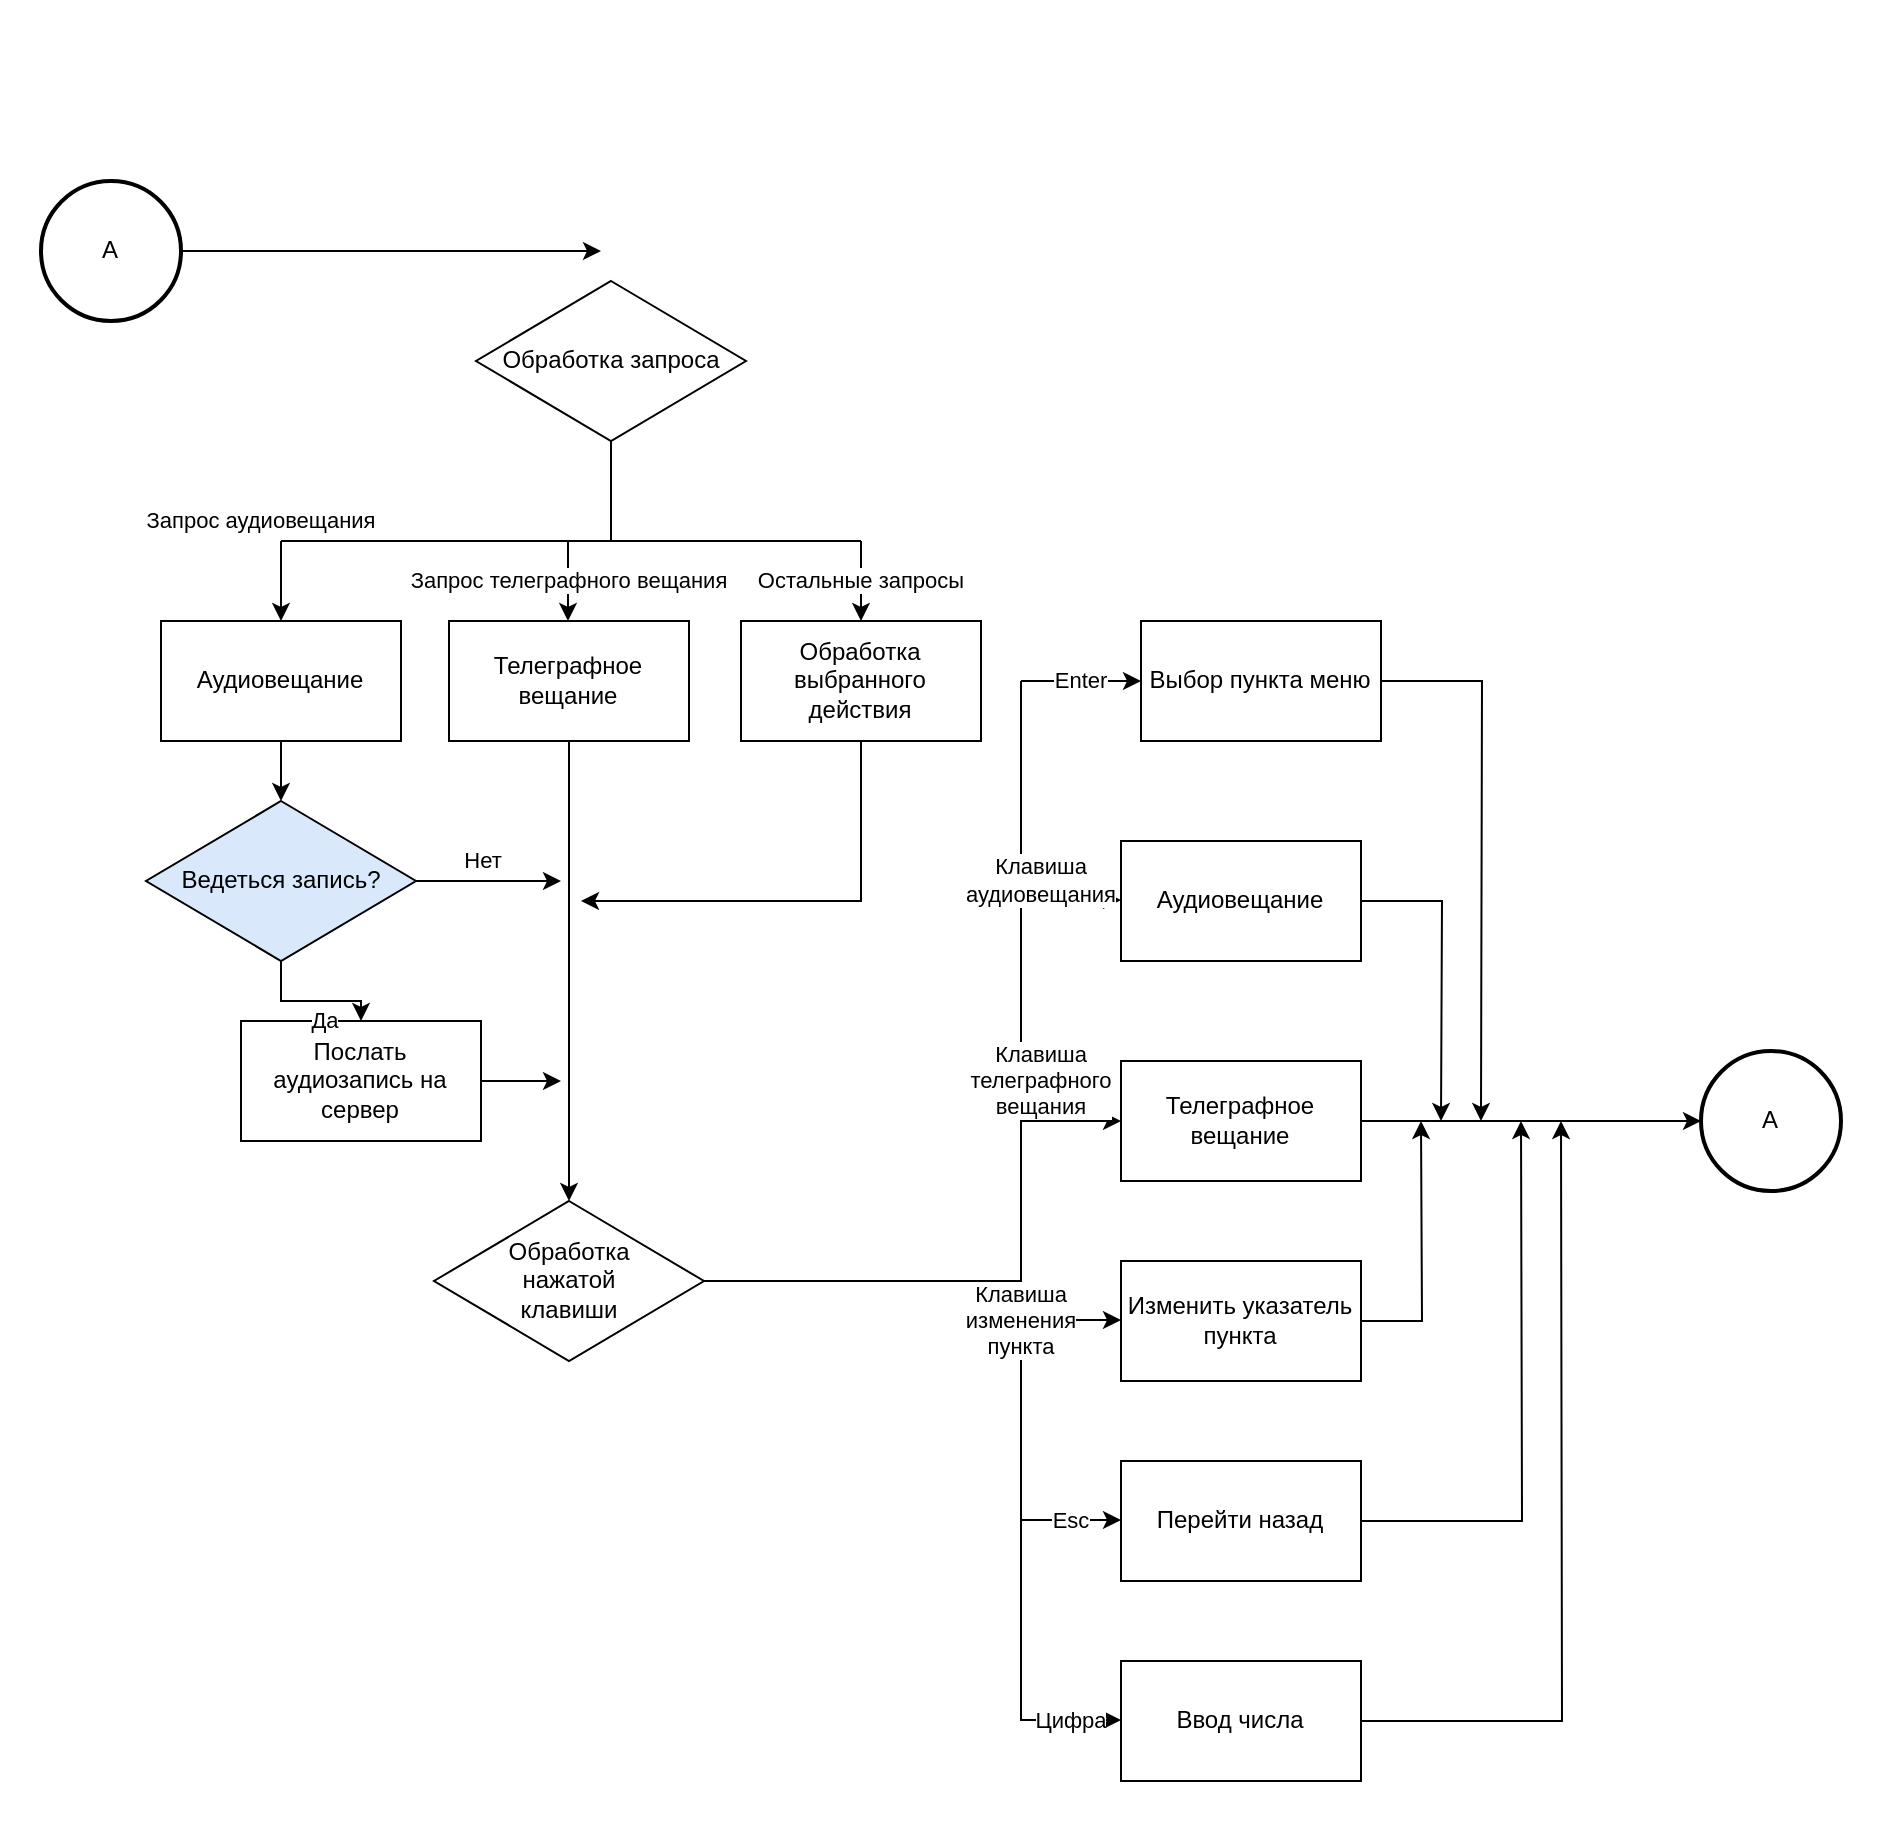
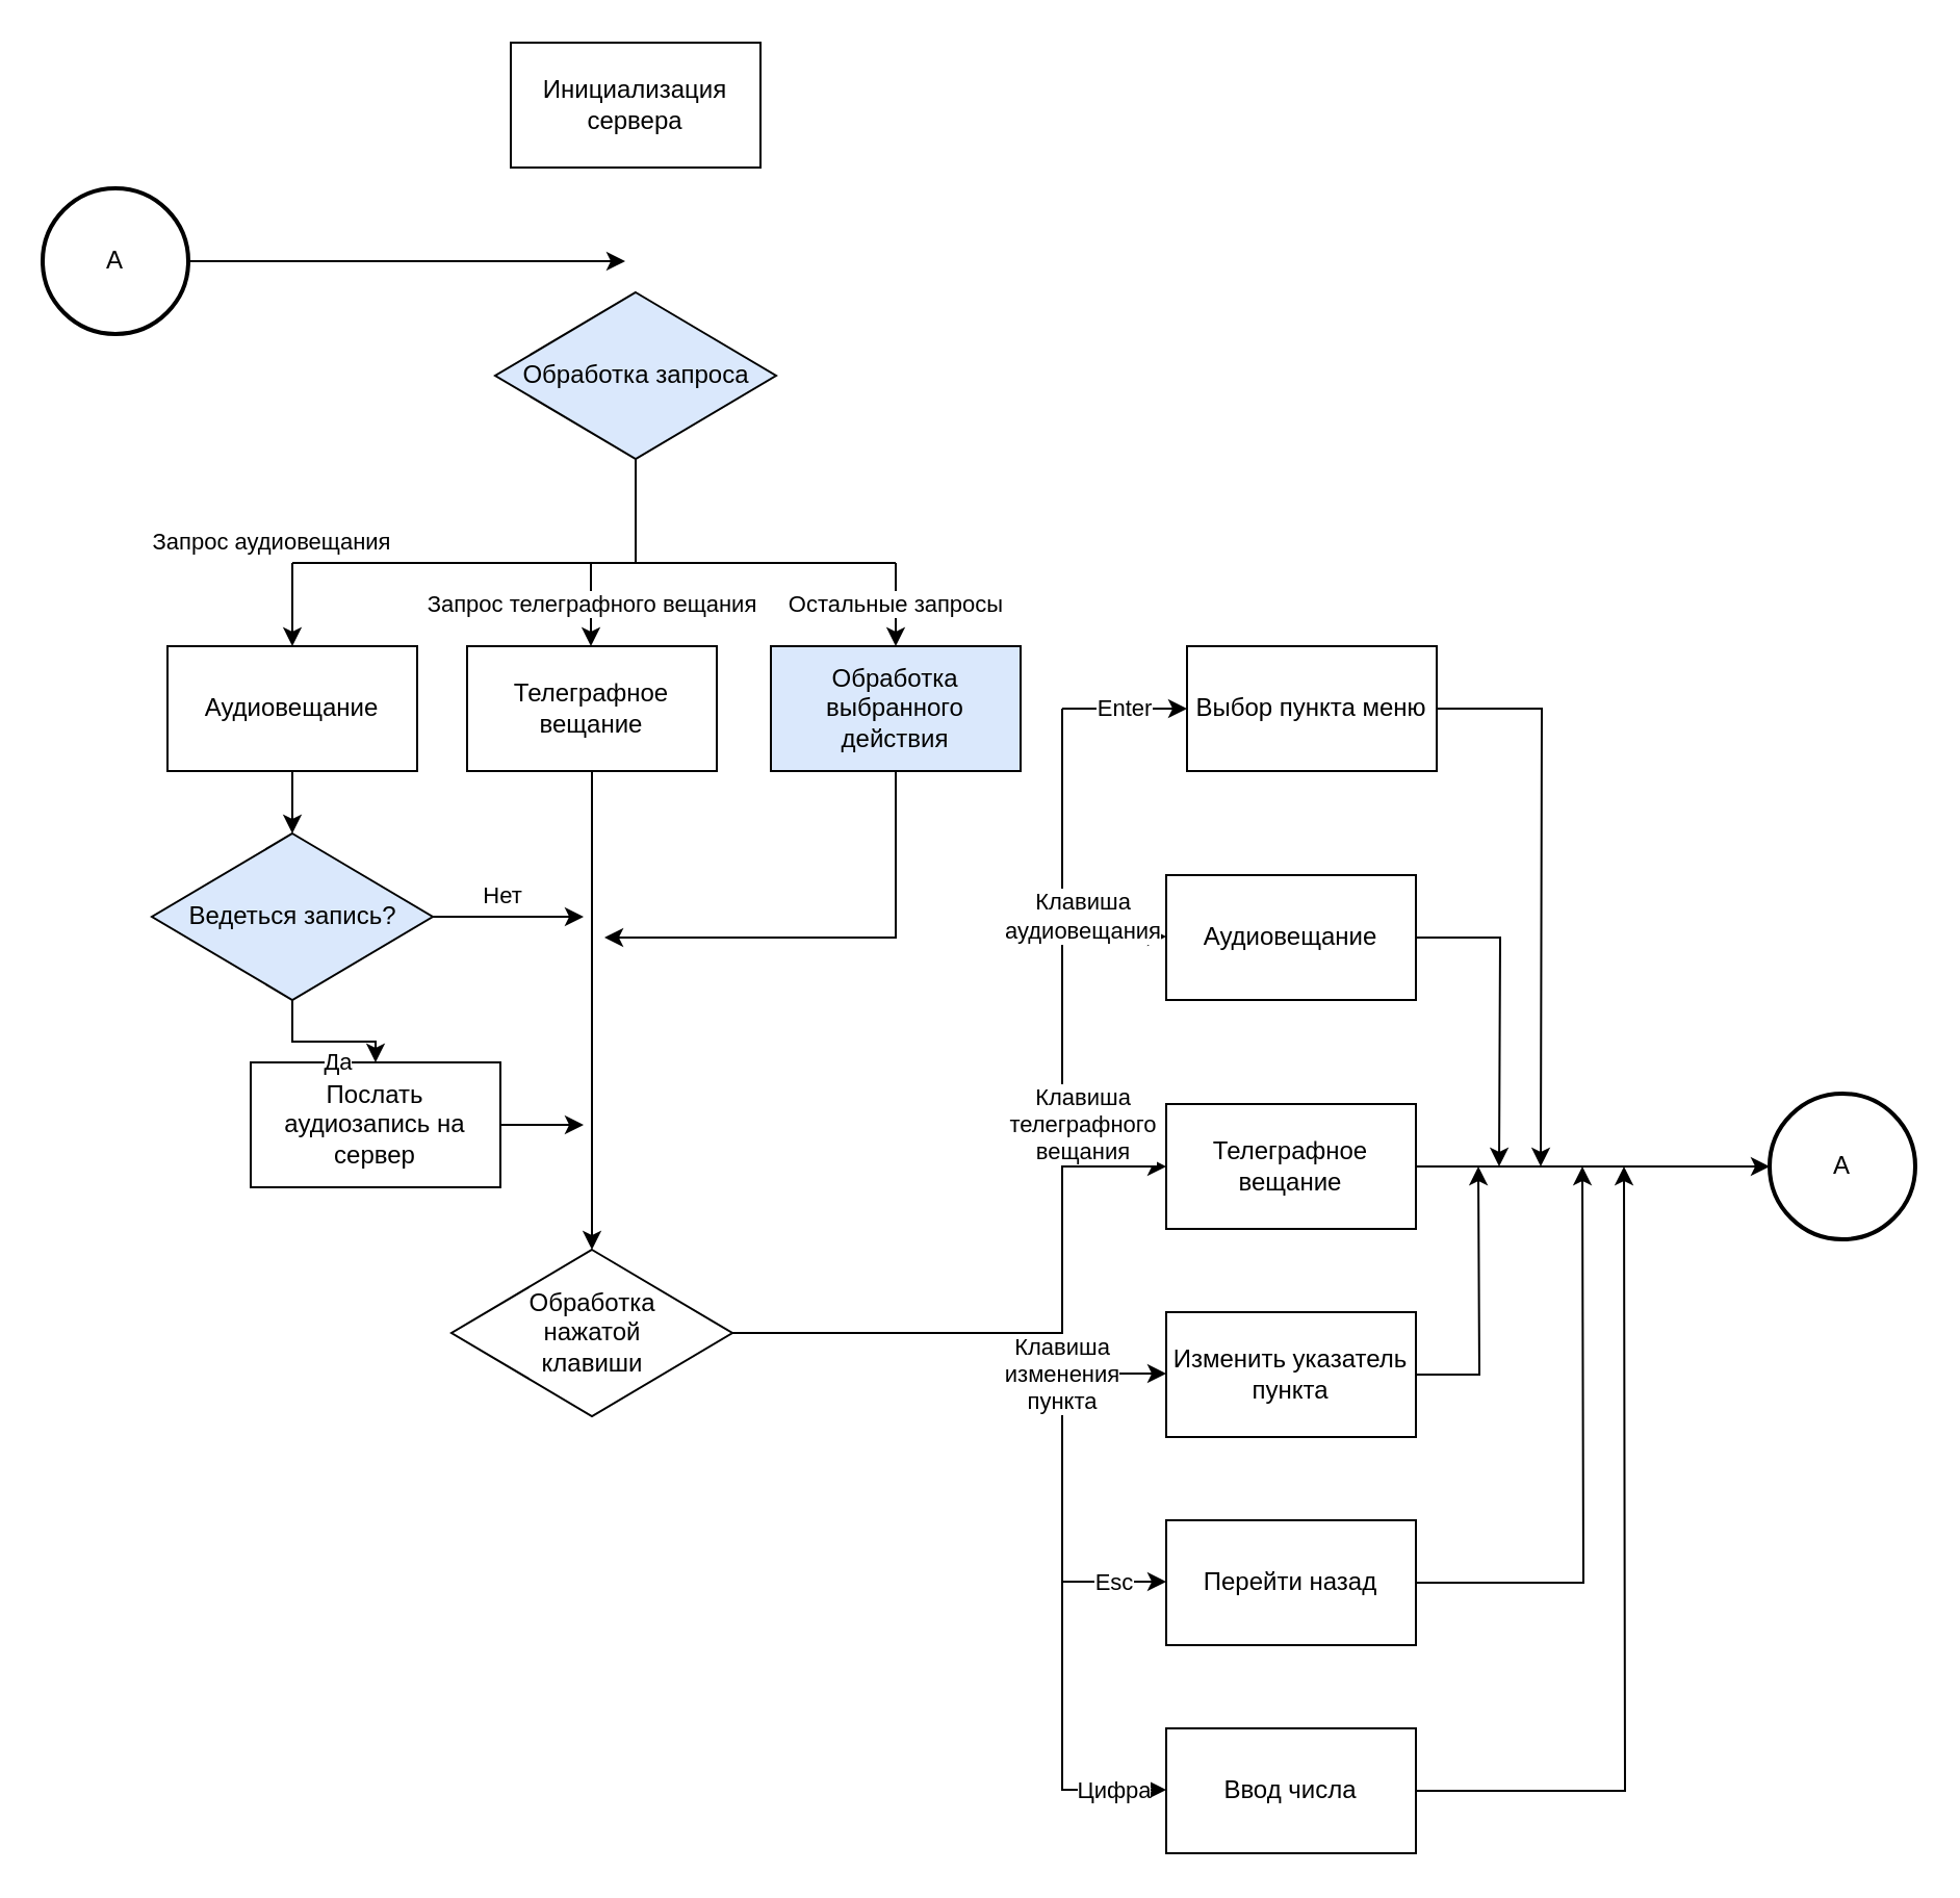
  <mxCell id="0" />
  <mxCell id="1" parent="0" />
- <mxCell id="3" value="Обработка запроса" style="rhombus;whiteSpace=wrap;html=1;" vertex="1" parent="1"><mxGeometry x="237.5" y="140" width="135" height="80" as="geometry" /></mxCell>
+ <mxCell id="2" value="Инициализация сервера" style="rounded=0;whiteSpace=wrap;html=1;" vertex="1" parent="1"><mxGeometry x="245" y="20" width="120" height="60" as="geometry" /></mxCell>
+ <mxCell id="3" value="Обработка запроса" style="rhombus;whiteSpace=wrap;html=1;fillColor=#dae8fc;" vertex="1" parent="1"><mxGeometry x="237.5" y="140" width="135" height="80" as="geometry" /></mxCell>
  <mxCell id="4" value="" style="edgeStyle=orthogonalEdgeStyle;rounded=0;orthogonalLoop=1;jettySize=auto;html=1;" edge="1" parent="1" source="5" target="16"><mxGeometry relative="1" as="geometry" /></mxCell>
  <mxCell id="5" value="Аудиовещание" style="rounded=0;whiteSpace=wrap;html=1;" vertex="1" parent="1"><mxGeometry x="80" y="310" width="120" height="60" as="geometry" /></mxCell>
  <mxCell id="6" value="" style="endArrow=none;html=1;entryX=0.5;entryY=1;entryDx=0;entryDy=0;" edge="1" parent="1" target="3"><mxGeometry width="50" height="50" relative="1" as="geometry"><mxPoint x="305" y="270" as="sourcePoint" /><mxPoint x="490" y="280" as="targetPoint" /></mxGeometry></mxCell>
  <mxCell id="7" value="" style="endArrow=none;html=1;" edge="1" parent="1"><mxGeometry width="50" height="50" relative="1" as="geometry"><mxPoint x="140" y="270" as="sourcePoint" /><mxPoint x="430" y="270" as="targetPoint" /></mxGeometry></mxCell>
  <mxCell id="8" value="Запрос аудиовещания" style="endArrow=classic;html=1;" edge="1" parent="1" target="5"><mxGeometry x="-1" y="-14" width="50" height="50" relative="1" as="geometry"><mxPoint x="140" y="270" as="sourcePoint" /><mxPoint x="490" y="280" as="targetPoint" /><mxPoint x="4" y="-10" as="offset" /></mxGeometry></mxCell>
  <mxCell id="9" style="edgeStyle=orthogonalEdgeStyle;rounded=0;orthogonalLoop=1;jettySize=auto;html=1;entryX=0.5;entryY=0;entryDx=0;entryDy=0;" edge="1" parent="1" source="10" target="20"><mxGeometry relative="1" as="geometry" /></mxCell>
  <mxCell id="10" value="Телеграфное вещание" style="rounded=0;whiteSpace=wrap;html=1;" vertex="1" parent="1"><mxGeometry x="224" y="310" width="120" height="60" as="geometry" /></mxCell>
  <mxCell id="11" value="Запрос телеграфного вещания" style="endArrow=classic;html=1;" edge="1" parent="1"><mxGeometry width="50" height="50" relative="1" as="geometry"><mxPoint x="283.5" y="270" as="sourcePoint" /><mxPoint x="283.5" y="310" as="targetPoint" /></mxGeometry></mxCell>
  <mxCell id="12" style="edgeStyle=orthogonalEdgeStyle;rounded=0;orthogonalLoop=1;jettySize=auto;html=1;" edge="1" parent="1" source="13"><mxGeometry relative="1" as="geometry"><mxPoint x="280" y="540" as="targetPoint" /></mxGeometry></mxCell>
  <mxCell id="13" value="Послать аудиозапись на сервер" style="rounded=0;whiteSpace=wrap;html=1;" vertex="1" parent="1"><mxGeometry x="120" y="510" width="120" height="60" as="geometry" /></mxCell>
  <mxCell id="14" value="Да" style="edgeStyle=orthogonalEdgeStyle;rounded=0;orthogonalLoop=1;jettySize=auto;html=1;" edge="1" parent="1" source="16" target="13"><mxGeometry x="0.2" y="-10" relative="1" as="geometry"><mxPoint as="offset" /></mxGeometry></mxCell>
  <mxCell id="15" value="Нет" style="edgeStyle=orthogonalEdgeStyle;rounded=0;orthogonalLoop=1;jettySize=auto;html=1;" edge="1" parent="1" source="16"><mxGeometry x="-0.103" y="10" relative="1" as="geometry"><mxPoint x="280" y="440" as="targetPoint" /><mxPoint as="offset" /></mxGeometry></mxCell>
  <mxCell id="16" value="Ведеться запись?" style="rhombus;whiteSpace=wrap;html=1;fillColor=#dae8fc;" vertex="1" parent="1"><mxGeometry x="72.5" y="400" width="135" height="80" as="geometry" /></mxCell>
  <mxCell id="17" style="edgeStyle=orthogonalEdgeStyle;rounded=0;orthogonalLoop=1;jettySize=auto;html=1;" edge="1" parent="1" source="18"><mxGeometry relative="1" as="geometry"><mxPoint x="290" y="450" as="targetPoint" /><Array as="points"><mxPoint x="430" y="450" /></Array></mxGeometry></mxCell>
- <mxCell id="18" value="Обработка выбранного действия" style="rounded=0;whiteSpace=wrap;html=1;" vertex="1" parent="1"><mxGeometry x="370" y="310" width="120" height="60" as="geometry" /></mxCell>
+ <mxCell id="18" value="Обработка выбранного действия" style="rounded=0;whiteSpace=wrap;html=1;fillColor=#dae8fc;" vertex="1" parent="1"><mxGeometry x="370" y="310" width="120" height="60" as="geometry" /></mxCell>
  <mxCell id="19" value="Остальные запросы" style="endArrow=classic;html=1;entryX=0.5;entryY=0;entryDx=0;entryDy=0;" edge="1" parent="1" target="18"><mxGeometry width="50" height="50" relative="1" as="geometry"><mxPoint x="430" y="270" as="sourcePoint" /><mxPoint x="293.5" y="320" as="targetPoint" /></mxGeometry></mxCell>
  <mxCell id="20" value="Обработка &lt;br&gt;нажатой &lt;br&gt;клавиши" style="rhombus;whiteSpace=wrap;html=1;" vertex="1" parent="1"><mxGeometry x="216.5" y="600" width="135" height="80" as="geometry" /></mxCell>
  <mxCell id="21" style="edgeStyle=orthogonalEdgeStyle;rounded=0;orthogonalLoop=1;jettySize=auto;html=1;" edge="1" parent="1" source="22"><mxGeometry relative="1" as="geometry"><mxPoint x="740" y="560" as="targetPoint" /></mxGeometry></mxCell>
  <mxCell id="22" value="Выбор пункта меню" style="rounded=0;whiteSpace=wrap;html=1;" vertex="1" parent="1"><mxGeometry x="570" y="310" width="120" height="60" as="geometry" /></mxCell>
  <mxCell id="23" value="" style="endArrow=none;html=1;exitX=1;exitY=0.5;exitDx=0;exitDy=0;" edge="1" parent="1" source="20"><mxGeometry width="50" height="50" relative="1" as="geometry"><mxPoint x="600" y="470" as="sourcePoint" /><mxPoint x="510" y="640" as="targetPoint" /></mxGeometry></mxCell>
  <mxCell id="24" value="" style="endArrow=none;html=1;" edge="1" parent="1"><mxGeometry width="50" height="50" relative="1" as="geometry"><mxPoint x="510" y="860" as="sourcePoint" /><mxPoint x="510" y="340" as="targetPoint" /></mxGeometry></mxCell>
  <mxCell id="25" value="Enter" style="endArrow=classic;html=1;entryX=0;entryY=0.5;entryDx=0;entryDy=0;" edge="1" parent="1" target="22"><mxGeometry width="50" height="50" relative="1" as="geometry"><mxPoint x="510" y="340" as="sourcePoint" /><mxPoint x="650" y="420" as="targetPoint" /></mxGeometry></mxCell>
  <mxCell id="26" style="edgeStyle=orthogonalEdgeStyle;rounded=0;orthogonalLoop=1;jettySize=auto;html=1;" edge="1" parent="1" source="27"><mxGeometry relative="1" as="geometry"><mxPoint x="720" y="560" as="targetPoint" /></mxGeometry></mxCell>
  <mxCell id="27" value="Аудиовещание" style="rounded=0;whiteSpace=wrap;html=1;" vertex="1" parent="1"><mxGeometry x="560" y="420" width="120" height="60" as="geometry" /></mxCell>
  <mxCell id="28" value="Клавиша &lt;br&gt;аудиовещания" style="endArrow=classic;html=1;entryX=0;entryY=0.5;entryDx=0;entryDy=0;" edge="1" parent="1"><mxGeometry x="-0.6" y="10" width="50" height="50" relative="1" as="geometry"><mxPoint x="510" y="449.5" as="sourcePoint" /><mxPoint x="560" y="449.5" as="targetPoint" /><mxPoint as="offset" /></mxGeometry></mxCell>
  <mxCell id="29" style="edgeStyle=orthogonalEdgeStyle;rounded=0;orthogonalLoop=1;jettySize=auto;html=1;" edge="1" parent="1" source="30" target="41"><mxGeometry relative="1" as="geometry" /></mxCell>
  <mxCell id="30" value="Телеграфное вещание" style="rounded=0;whiteSpace=wrap;html=1;" vertex="1" parent="1"><mxGeometry x="560" y="530" width="120" height="60" as="geometry" /></mxCell>
  <mxCell id="31" value="Клавиша&lt;br&gt;телеграфного&lt;br&gt;вещания" style="endArrow=classic;html=1;entryX=0;entryY=0.5;entryDx=0;entryDy=0;" edge="1" parent="1"><mxGeometry x="-0.6" y="20" width="50" height="50" relative="1" as="geometry"><mxPoint x="510" y="560" as="sourcePoint" /><mxPoint x="560" y="560" as="targetPoint" /><mxPoint as="offset" /></mxGeometry></mxCell>
  <mxCell id="32" style="edgeStyle=orthogonalEdgeStyle;rounded=0;orthogonalLoop=1;jettySize=auto;html=1;" edge="1" parent="1" source="33"><mxGeometry relative="1" as="geometry"><mxPoint x="710" y="560" as="targetPoint" /></mxGeometry></mxCell>
  <mxCell id="33" value="Изменить указатель пункта" style="rounded=0;whiteSpace=wrap;html=1;" vertex="1" parent="1"><mxGeometry x="560" y="630" width="120" height="60" as="geometry" /></mxCell>
  <mxCell id="34" value="Клавиша &lt;br&gt;изменения&lt;br&gt;пункта" style="endArrow=classic;html=1;entryX=0;entryY=0.5;entryDx=0;entryDy=0;" edge="1" parent="1"><mxGeometry x="-1" width="50" height="50" relative="1" as="geometry"><mxPoint x="510" y="659.5" as="sourcePoint" /><mxPoint x="560" y="659.5" as="targetPoint" /><mxPoint as="offset" /></mxGeometry></mxCell>
  <mxCell id="35" style="edgeStyle=orthogonalEdgeStyle;rounded=0;orthogonalLoop=1;jettySize=auto;html=1;" edge="1" parent="1" source="36"><mxGeometry relative="1" as="geometry"><mxPoint x="760" y="560" as="targetPoint" /></mxGeometry></mxCell>
  <mxCell id="36" value="Перейти назад" style="rounded=0;whiteSpace=wrap;html=1;" vertex="1" parent="1"><mxGeometry x="560" y="730" width="120" height="60" as="geometry" /></mxCell>
  <mxCell id="37" style="edgeStyle=orthogonalEdgeStyle;rounded=0;orthogonalLoop=1;jettySize=auto;html=1;" edge="1" parent="1" source="38"><mxGeometry relative="1" as="geometry"><mxPoint x="780" y="560" as="targetPoint" /></mxGeometry></mxCell>
  <mxCell id="38" value="Ввод числа" style="rounded=0;whiteSpace=wrap;html=1;" vertex="1" parent="1"><mxGeometry x="560" y="830" width="120" height="60" as="geometry" /></mxCell>
  <mxCell id="39" value="Esc" style="endArrow=classic;html=1;entryX=0;entryY=0.5;entryDx=0;entryDy=0;" edge="1" parent="1"><mxGeometry width="50" height="50" relative="1" as="geometry"><mxPoint x="510" y="759.5" as="sourcePoint" /><mxPoint x="560" y="759.5" as="targetPoint" /></mxGeometry></mxCell>
  <mxCell id="40" value="Цифра" style="endArrow=classic;html=1;entryX=0;entryY=0.5;entryDx=0;entryDy=0;" edge="1" parent="1"><mxGeometry width="50" height="50" relative="1" as="geometry"><mxPoint x="510" y="859.5" as="sourcePoint" /><mxPoint x="560" y="859.5" as="targetPoint" /></mxGeometry></mxCell>
  <mxCell id="41" value="А" style="strokeWidth=2;html=1;shape=mxgraph.flowchart.start_2;whiteSpace=wrap;" vertex="1" parent="1"><mxGeometry x="850" y="525" width="70" height="70" as="geometry" /></mxCell>
  <mxCell id="42" style="edgeStyle=orthogonalEdgeStyle;rounded=0;orthogonalLoop=1;jettySize=auto;html=1;" edge="1" parent="1" source="43"><mxGeometry relative="1" as="geometry"><mxPoint x="300" y="125" as="targetPoint" /></mxGeometry></mxCell>
  <mxCell id="43" value="А" style="strokeWidth=2;html=1;shape=mxgraph.flowchart.start_2;whiteSpace=wrap;" vertex="1" parent="1"><mxGeometry x="20" y="90" width="70" height="70" as="geometry" /></mxCell>
